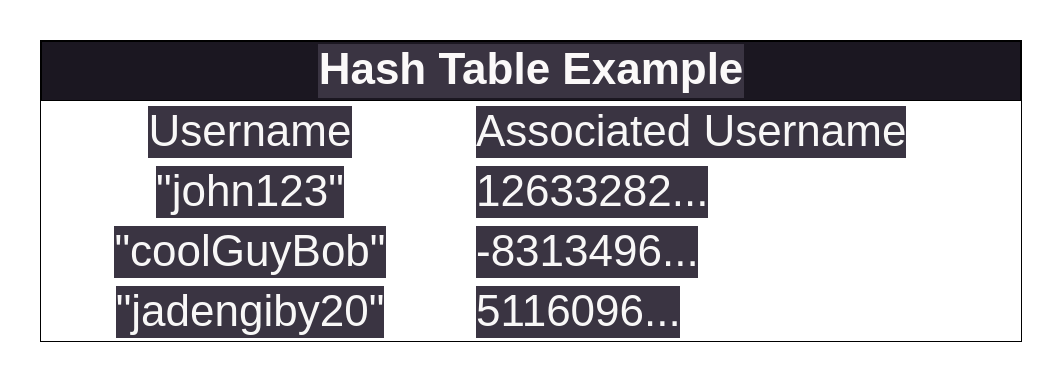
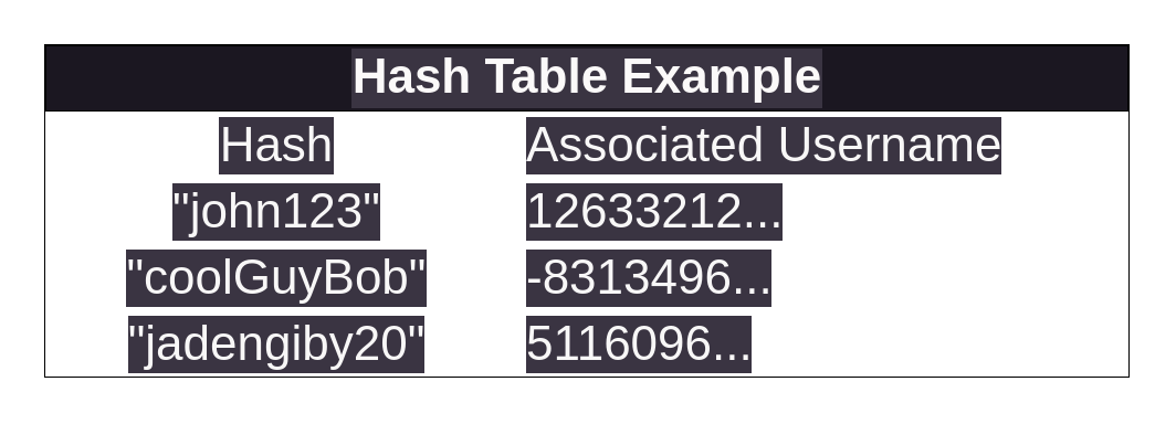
  <mxCell id="0" />
  <mxCell id="1" parent="0" />
  <mxCell id="2" value="Hash Table Example" style="shape=table;startSize=30;container=1;collapsible=0;childLayout=tableLayout;fixedRows=1;rowLines=0;fontStyle=1;fillColor=#1B1721;strokeColor=#000000;fontColor=#fbf9f9;labelBackgroundColor=#3a3442;labelBorderColor=none;html=1;fontSize=22;" parent="1" vertex="1"><mxGeometry x="20" y="20" width="490" height="150" as="geometry" /></mxCell>
  <mxCell id="3" value="" style="shape=tableRow;horizontal=0;startSize=0;swimlaneHead=0;swimlaneBody=0;top=0;left=0;bottom=0;right=0;collapsible=0;dropTarget=0;fillColor=none;points=[[0,0.5],[1,0.5]];portConstraint=eastwest;strokeColor=#000000;fontColor=#000000;labelBackgroundColor=#3a3442;html=1;fontSize=22;" parent="2" vertex="1"><mxGeometry y="30" width="490" height="30" as="geometry" /></mxCell>
- <mxCell id="4" value="Username" style="shape=partialRectangle;html=1;whiteSpace=wrap;connectable=0;fillColor=default;top=0;left=0;bottom=0;right=0;overflow=hidden;pointerEvents=1;strokeColor=#000000;fontColor=#f8f7f7;labelBackgroundColor=#3a3442;fontSize=22;" parent="3" vertex="1"><mxGeometry width="210" height="30" as="geometry"><mxRectangle width="210" height="30" as="alternateBounds" /></mxGeometry></mxCell>
+ <mxCell id="4" value="Hash" style="shape=partialRectangle;html=1;whiteSpace=wrap;connectable=0;fillColor=default;top=0;left=0;bottom=0;right=0;overflow=hidden;pointerEvents=1;strokeColor=#000000;fontColor=#f8f7f7;labelBackgroundColor=#3a3442;fontSize=22;" parent="3" vertex="1"><mxGeometry width="210" height="30" as="geometry"><mxRectangle width="210" height="30" as="alternateBounds" /></mxGeometry></mxCell>
  <mxCell id="5" value="Associated Username" style="shape=partialRectangle;html=1;whiteSpace=wrap;connectable=0;fillColor=default;top=0;left=0;bottom=0;right=0;align=left;spacingLeft=6;overflow=hidden;strokeColor=#000000;fontColor=#f8f7f7;labelBackgroundColor=#3a3442;fontSize=22;" parent="3" vertex="1"><mxGeometry x="210" width="280" height="30" as="geometry"><mxRectangle width="280" height="30" as="alternateBounds" /></mxGeometry></mxCell>
  <mxCell id="6" value="" style="shape=tableRow;horizontal=0;startSize=0;swimlaneHead=0;swimlaneBody=0;top=0;left=0;bottom=0;right=0;collapsible=0;dropTarget=0;fillColor=none;points=[[0,0.5],[1,0.5]];portConstraint=eastwest;strokeColor=#000000;fontColor=#000000;labelBackgroundColor=#3a3442;html=1;fontSize=22;" parent="2" vertex="1"><mxGeometry y="60" width="490" height="30" as="geometry" /></mxCell>
  <mxCell id="7" value="&quot;john123&quot;" style="shape=partialRectangle;html=1;whiteSpace=wrap;connectable=0;fillColor=default;top=0;left=0;bottom=0;right=0;overflow=hidden;pointerEvents=1;strokeColor=#000000;fontColor=#f8f7f7;labelBackgroundColor=#3a3442;fontSize=22;" parent="6" vertex="1"><mxGeometry width="210" height="30" as="geometry"><mxRectangle width="210" height="30" as="alternateBounds" /></mxGeometry></mxCell>
- <mxCell id="8" value="12633282..." style="shape=partialRectangle;html=1;whiteSpace=wrap;connectable=0;fillColor=default;top=0;left=0;bottom=0;right=0;align=left;spacingLeft=6;overflow=hidden;strokeColor=#000000;fontColor=#f8f7f7;labelBackgroundColor=#3a3442;fontSize=22;" parent="6" vertex="1"><mxGeometry x="210" width="280" height="30" as="geometry"><mxRectangle width="280" height="30" as="alternateBounds" /></mxGeometry></mxCell>
+ <mxCell id="8" value="12633212..." style="shape=partialRectangle;html=1;whiteSpace=wrap;connectable=0;fillColor=default;top=0;left=0;bottom=0;right=0;align=left;spacingLeft=6;overflow=hidden;strokeColor=#000000;fontColor=#f8f7f7;labelBackgroundColor=#3a3442;fontSize=22;" parent="6" vertex="1"><mxGeometry x="210" width="280" height="30" as="geometry"><mxRectangle width="280" height="30" as="alternateBounds" /></mxGeometry></mxCell>
  <mxCell id="9" value="" style="shape=tableRow;horizontal=0;startSize=0;swimlaneHead=0;swimlaneBody=0;top=0;left=0;bottom=0;right=0;collapsible=0;dropTarget=0;fillColor=none;points=[[0,0.5],[1,0.5]];portConstraint=eastwest;strokeColor=#000000;fontColor=#000000;labelBackgroundColor=#3a3442;html=1;fontSize=22;" parent="2" vertex="1"><mxGeometry y="90" width="490" height="30" as="geometry" /></mxCell>
  <mxCell id="10" value="&quot;coolGuyBob&quot;" style="shape=partialRectangle;html=1;whiteSpace=wrap;connectable=0;fillColor=default;top=0;left=0;bottom=0;right=0;overflow=hidden;strokeColor=#000000;fontColor=#f8f7f7;labelBackgroundColor=#3a3442;fontSize=22;" parent="9" vertex="1"><mxGeometry width="210" height="30" as="geometry"><mxRectangle width="210" height="30" as="alternateBounds" /></mxGeometry></mxCell>
  <mxCell id="11" value="-8313496..." style="shape=partialRectangle;html=1;whiteSpace=wrap;connectable=0;fillColor=default;top=0;left=0;bottom=0;right=0;align=left;spacingLeft=6;overflow=hidden;strokeColor=#000000;fontColor=#f8f7f7;labelBackgroundColor=#3a3442;fontSize=22;" parent="9" vertex="1"><mxGeometry x="210" width="280" height="30" as="geometry"><mxRectangle width="280" height="30" as="alternateBounds" /></mxGeometry></mxCell>
  <mxCell id="12" value="" style="shape=tableRow;horizontal=0;startSize=0;swimlaneHead=0;swimlaneBody=0;top=0;left=0;bottom=0;right=0;collapsible=0;dropTarget=0;fillColor=none;points=[[0,0.5],[1,0.5]];portConstraint=eastwest;strokeColor=#000000;fontColor=#000000;labelBackgroundColor=#3a3442;html=1;fontSize=22;" parent="2" vertex="1"><mxGeometry y="120" width="490" height="30" as="geometry" /></mxCell>
  <mxCell id="13" value="&quot;jadengiby20&quot;" style="shape=partialRectangle;html=1;whiteSpace=wrap;connectable=0;fillColor=default;top=0;left=0;bottom=0;right=0;overflow=hidden;strokeColor=#000000;fontColor=#f8f7f7;labelBackgroundColor=#3a3442;fontSize=22;" parent="12" vertex="1"><mxGeometry width="210" height="30" as="geometry"><mxRectangle width="210" height="30" as="alternateBounds" /></mxGeometry></mxCell>
  <mxCell id="14" value="5116096..." style="shape=partialRectangle;html=1;whiteSpace=wrap;connectable=0;fillColor=default;top=0;left=0;bottom=0;right=0;align=left;spacingLeft=6;overflow=hidden;strokeColor=#000000;fontColor=#f8f7f7;labelBackgroundColor=#3a3442;fontSize=22;" parent="12" vertex="1"><mxGeometry x="210" width="280" height="30" as="geometry"><mxRectangle width="280" height="30" as="alternateBounds" /></mxGeometry></mxCell>
